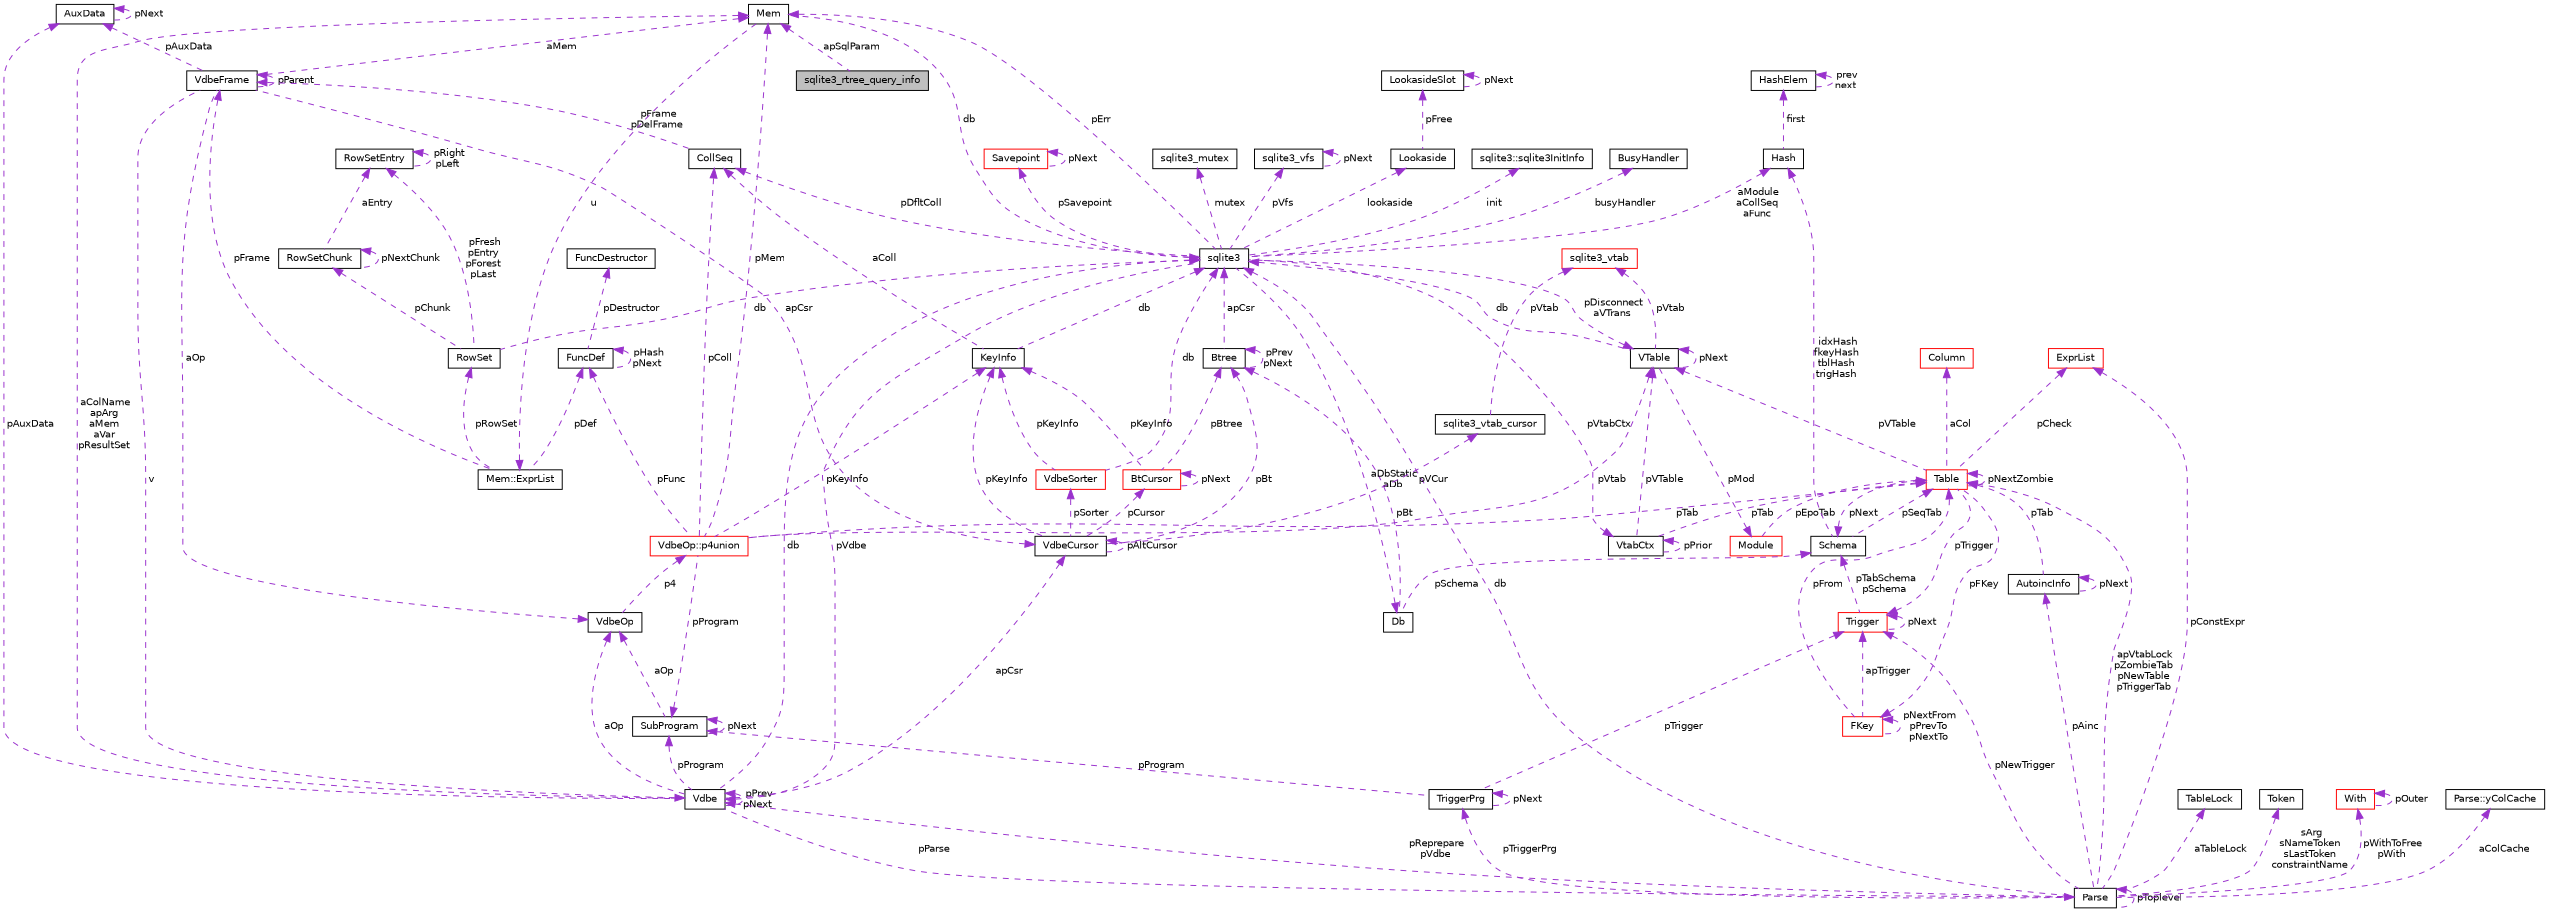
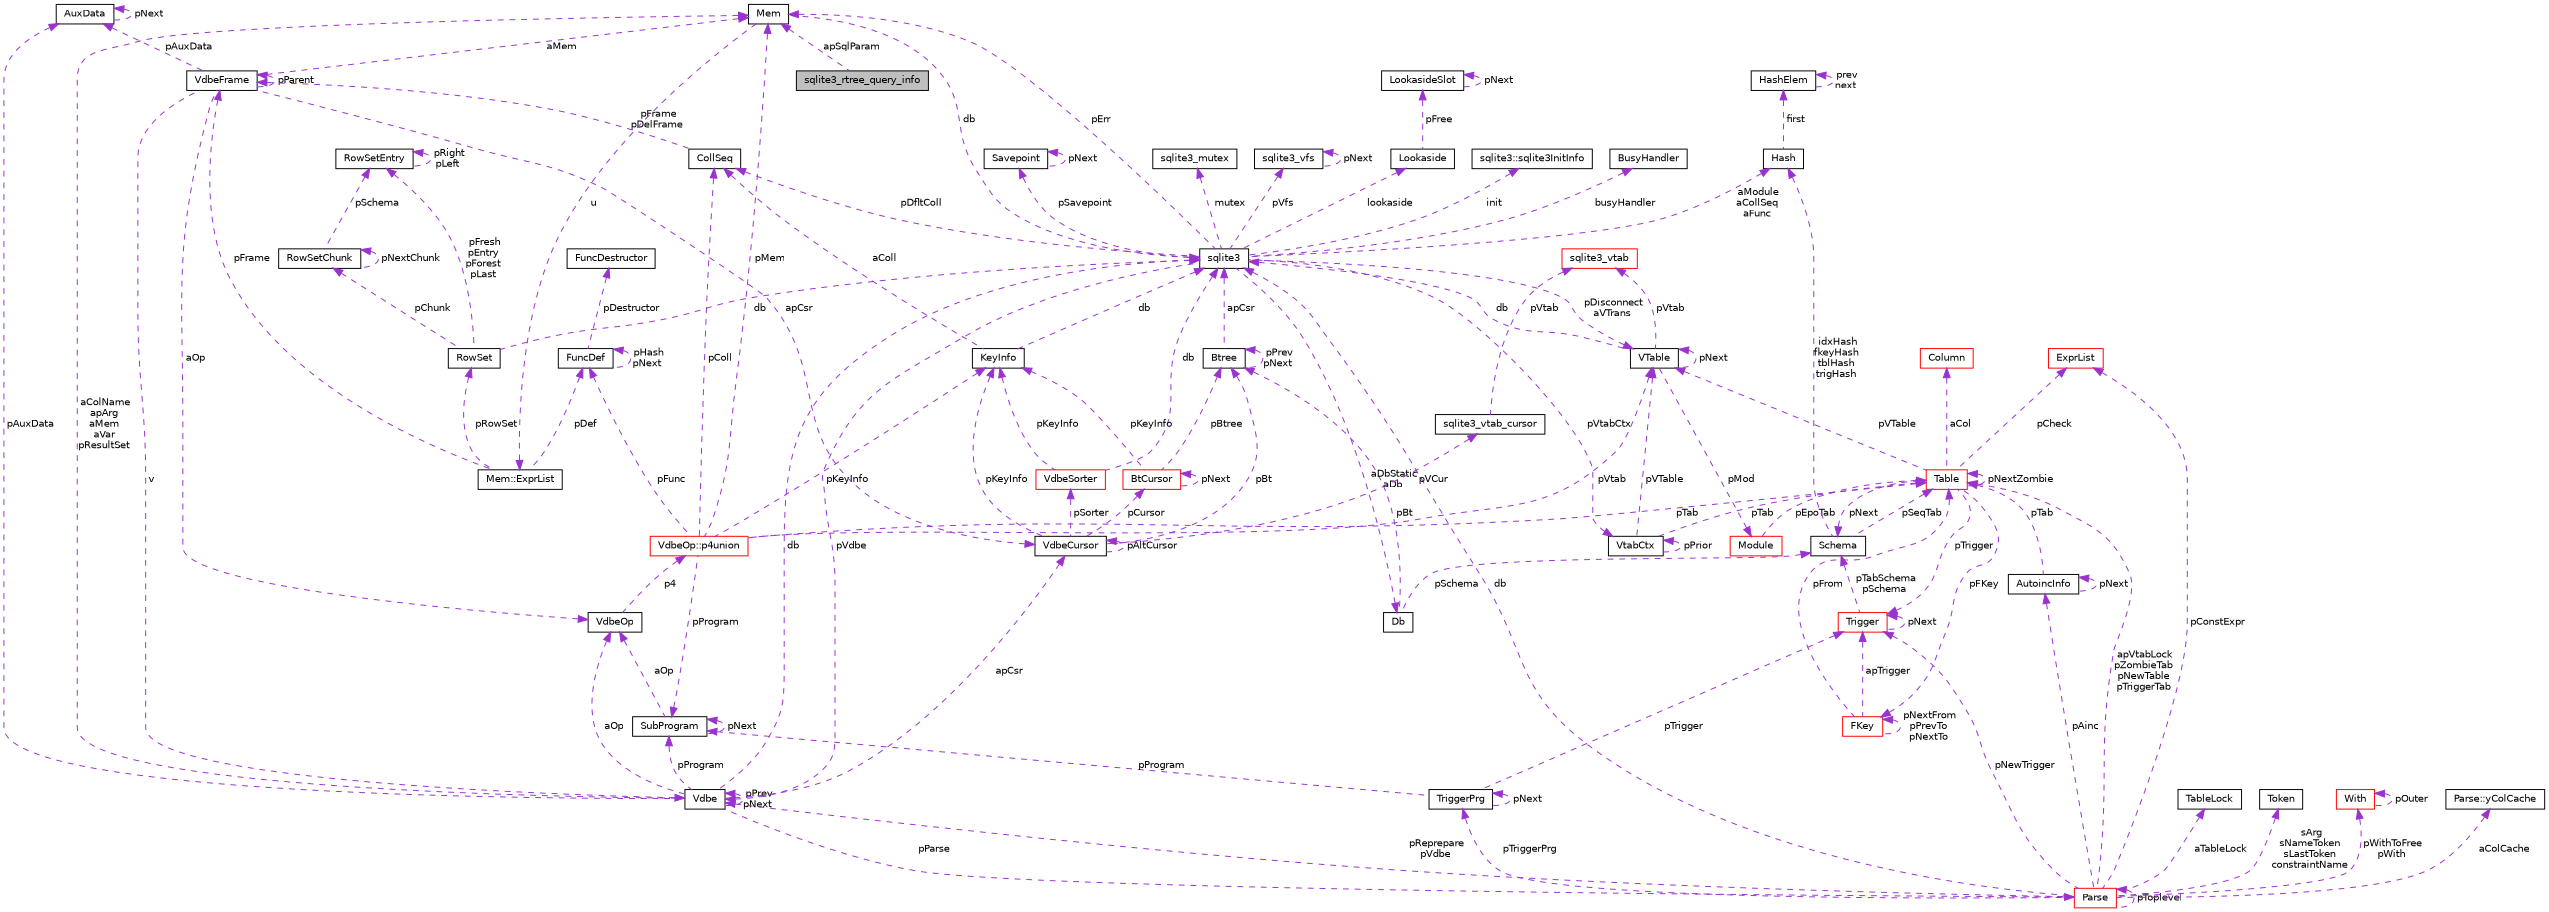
  digraph {
    node [color=black fillcolor=white fontname=Helvetica fontsize=10 shape=record style=filled]
    edge [color=darkorchid3 dir=back fontname=Helvetica fontsize=10 labelfontname=Helvetica labelfontsize=10 style=dashed]
    n1 [fillcolor=grey75 fontcolor=black height=0.2 label=sqlite3_rtree_query_info width=0.4]
    n2 [height=0.2 label=Mem width=0.4]
    n3 [height=0.2 label=VdbeFrame width=0.4]
    n4 [height=0.2 label=Vdbe width=0.4]
    n5 [height=0.2 label=sqlite3 width=0.4]
    n6 [color=red height=0.2 label="VdbeOp::p4union" width=0.4]
    n7 [height=0.2 label="Mem::ExprList" width=0.4]
    n8 [height=0.2 label=CollSeq width=0.4]
-   n9 [height=0.2 label=Parse width=0.4]
+   n9 [color=red height=0.2 label=Parse width=0.4]
    n10 [height=0.2 label=VTable width=0.4]
    n11 [height=0.2 label=Btree width=0.4]
    n12 [height=0.2 label=KeyInfo width=0.4]
    n13 [color=red height=0.2 label=VdbeSorter width=0.4]
    n14 [height=0.2 label=RowSet width=0.4]
    n15 [height=0.2 label=VdbeOp width=0.4]
    n16 [height=0.2 label=VtabCtx width=0.4]
    n17 [color=red height=0.2 label=Table width=0.4]
    n18 [height=0.2 label=Db width=0.4]
    n19 [height=0.2 label=VdbeCursor width=0.4]
    n20 [color=red height=0.2 label=BtCursor width=0.4]
-   n21 [color=red height=0.2 label=Savepoint width=0.4]
+   n21 [height=0.2 label=Savepoint width=0.4]
    n22 [height=0.2 label=Lookaside width=0.4]
    n23 [height=0.2 label=LookasideSlot width=0.4]
    n24 [height=0.2 label=sqlite3_mutex width=0.4]
    n25 [height=0.2 label=sqlite3_vfs width=0.4]
    n26 [height=0.2 label="sqlite3::sqlite3InitInfo" width=0.4]
    n27 [height=0.2 label=BusyHandler width=0.4]
    n28 [color=red height=0.2 label=Module width=0.4]
    n29 [height=0.2 label=Schema width=0.4]
    n30 [color=red height=0.2 label=FKey width=0.4]
    n31 [height=0.2 label=AutoincInfo width=0.4]
    n32 [color=red height=0.2 label=Trigger width=0.4]
    n33 [height=0.2 label=TriggerPrg width=0.4]
    n34 [height=0.2 label=Hash width=0.4]
    n35 [height=0.2 label=HashElem width=0.4]
    n36 [color=red height=0.2 label=Column width=0.4]
    n37 [color=red height=0.2 label=ExprList width=0.4]
    n38 [color=red height=0.2 label=sqlite3_vtab width=0.4]
    n39 [height=0.2 label=sqlite3_vtab_cursor width=0.4]
    n40 [height=0.2 label=AuxData width=0.4]
    n41 [height=0.2 label=SubProgram width=0.4]
    n42 [height=0.2 label=FuncDef width=0.4]
    n43 [height=0.2 label=FuncDestructor width=0.4]
    n44 [height=0.2 label=TableLock width=0.4]
    n45 [height=0.2 label=Token width=0.4]
    n46 [color=red height=0.2 label=With width=0.4]
    n47 [height=0.2 label="Parse::yColCache" width=0.4]
    n48 [height=0.2 label=RowSetChunk width=0.4]
    n49 [height=0.2 label=RowSetEntry width=0.4]
    n2 -> n1 [label=" apSqlParam"]
    n2 -> n3 [label=" aMem"]
    n2 -> n4 [label=" aColName\napArg\naMem\naVar\npResultSet"]
    n2 -> n5 [label=" pErr"]
    n2 -> n6 [label=" pMem"]
    n3 -> n3 [label=" pParent"]
    n3 -> n7 [label=" pFrame"]
    n3 -> n8 [label=" pFrame\npDelFrame"]
    n4 -> n3 [label=" v"]
    n4 -> n4 [label=" pPrev\npNext"]
    n4 -> n5 [label=" pVdbe"]
    n4 -> n9 [label=" pReprepare\npVdbe"]
    n5 -> n2 [label=" db"]
    n5 -> n4 [label=" db"]
    n5 -> n9 [label=" db"]
    n5 -> n10 [label=" db"]
    n5 -> n11 [label=" apCsr"]
    n5 -> n12 [label=" db"]
    n5 -> n13 [label=" db"]
    n5 -> n14 [label=" db"]
    n6 -> n15 [label=" p4"]
    n7 -> n2 [label=" u"]
    n8 -> n5 [label=" pDfltColl"]
    n8 -> n6 [label=" pColl"]
    n8 -> n12 [label=" aColl"]
    n9 -> n4 [label=" pParse"]
    n9 -> n9 [label=" pToplevel"]
    n10 -> n5 [label=" pDisconnect\naVTrans"]
    n10 -> n6 [label=" pVtab"]
    n10 -> n10 [label=" pNext"]
    n10 -> n16 [label=" pVTable"]
    n10 -> n17 [label=" pVTable"]
    n11 -> n11 [label=" pPrev\npNext"]
    n11 -> n18 [label=" pBt"]
    n11 -> n19 [label=" pBt"]
    n11 -> n20 [label=" pBtree"]
    n12 -> n6 [label=" pKeyInfo"]
    n12 -> n13 [label=" pKeyInfo"]
    n12 -> n19 [label=" pKeyInfo"]
    n12 -> n20 [label=" pKeyInfo"]
    n13 -> n19 [label=" pSorter"]
    n14 -> n7 [label=" pRowSet"]
    n15 -> n3 [label=" aOp"]
    n15 -> n4 [label=" aOp"]
    n15 -> n41 [label=" aOp"]
    n16 -> n5 [label=" pVtabCtx"]
    n16 -> n16 [label=" pPrior"]
    n17 -> n6 [label=" pTab"]
    n17 -> n9 [label=" apVtabLock\npZombieTab\npNewTable\npTriggerTab"]
    n17 -> n16 [label=" pTab"]
    n17 -> n17 [label=" pNextZombie"]
    n17 -> n28 [label=" pEpoTab"]
    n17 -> n29 [label=" pSeqTab"]
    n17 -> n30 [label=" pFrom"]
    n17 -> n31 [label=" pTab"]
    n18 -> n5 [label=" aDbStatic\naDb"]
    n19 -> n3 [label=" apCsr"]
    n19 -> n4 [label=" apCsr"]
    n19 -> n19 [label=" pAltCursor"]
    n20 -> n19 [label=" pCursor"]
    n20 -> n20 [label=" pNext"]
    n21 -> n5 [label=" pSavepoint"]
    n21 -> n21 [label=" pNext"]
    n22 -> n5 [label=" lookaside"]
    n23 -> n22 [label=" pFree"]
    n23 -> n23 [label=" pNext"]
    n24 -> n5 [label=" mutex"]
    n25 -> n5 [label=" pVfs"]
    n25 -> n25 [label=" pNext"]
    n26 -> n5 [label=" init"]
    n27 -> n5 [label=" busyHandler"]
    n28 -> n10 [label=" pMod"]
    n29 -> n17 [label=" pNext"]
    n29 -> n18 [label=" pSchema"]
    n29 -> n32 [label=" pTabSchema\npSchema"]
    n30 -> n17 [label=" pFKey"]
    n30 -> n30 [label=" pNextFrom\npPrevTo\npNextTo"]
    n31 -> n9 [label=" pAinc"]
    n31 -> n31 [label=" pNext"]
    n32 -> n9 [label=" pNewTrigger"]
    n32 -> n17 [label=" pTrigger"]
    n32 -> n30 [label=" apTrigger"]
    n32 -> n32 [label=" pNext"]
    n32 -> n33 [label=" pTrigger"]
    n33 -> n9 [label=" pTriggerPrg"]
    n33 -> n33 [label=" pNext"]
    n34 -> n5 [label=" aModule\naCollSeq\naFunc"]
    n34 -> n29 [label=" idxHash\nfkeyHash\ntblHash\ntrigHash"]
    n35 -> n34 [label=" first"]
    n35 -> n35 [label=" prev\nnext"]
    n36 -> n17 [label=" aCol"]
    n37 -> n9 [label=" pConstExpr"]
    n37 -> n17 [label=" pCheck"]
    n38 -> n10 [label=" pVtab"]
    n38 -> n39 [label=" pVtab"]
    n39 -> n19 [label=" pVCur"]
    n40 -> n3 [label=" pAuxData"]
    n40 -> n4 [label=" pAuxData"]
    n40 -> n40 [label=" pNext"]
    n41 -> n4 [label=" pProgram"]
    n41 -> n6 [label=" pProgram"]
    n41 -> n33 [label=" pProgram"]
    n41 -> n41 [label=" pNext"]
    n42 -> n6 [label=" pFunc"]
    n42 -> n7 [label=" pDef"]
    n42 -> n42 [label=" pHash\npNext"]
    n43 -> n42 [label=" pDestructor"]
    n44 -> n9 [label=" aTableLock"]
    n45 -> n9 [label=" sArg\nsNameToken\nsLastToken\nconstraintName"]
    n46 -> n9 [label=" pWithToFree\npWith"]
    n46 -> n46 [label=" pOuter"]
    n47 -> n9 [label=" aColCache"]
    n48 -> n14 [label=" pChunk"]
    n48 -> n48 [label=" pNextChunk"]
    n49 -> n14 [label=" pFresh\npEntry\npForest\npLast"]
-   n49 -> n48 [label=" aEntry"]
+   n49 -> n48 [label=" pSchema"]
    n49 -> n49 [label=" pRight\npLeft"]
  }
